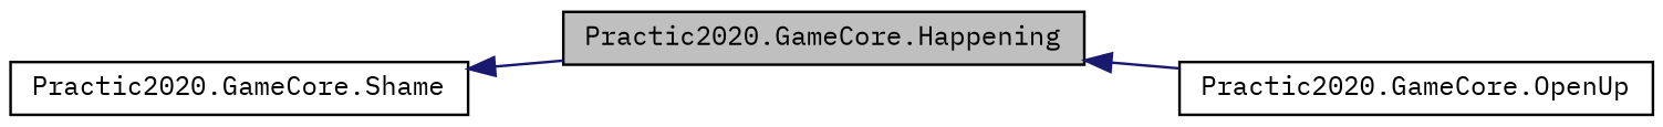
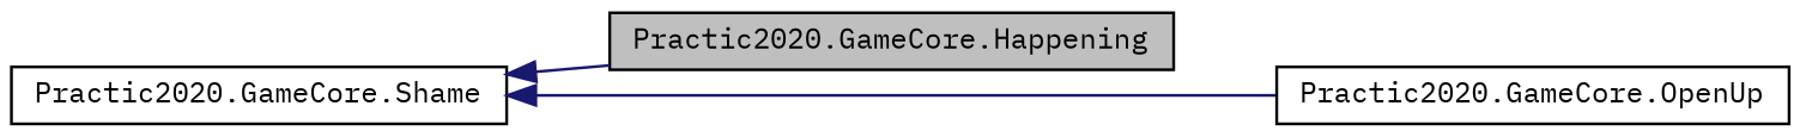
  digraph {
    fontname="IBM Plex Mono"
    rankdir=LR
    node [color=black fillcolor=white fontname="IBM Plex Mono" fontsize=10 shape=record style=filled]
    edge [color=midnightblue dir=back fontname="IBM Plex Mono" fontsize=10 labelfontname=Helvetica labelfontsize=10 style=solid]
    n1 [fillcolor=grey75 fontcolor=black height=0.2 label="Practic2020.GameCore.Happening" width=0.4]
    n2 [height=0.2 label="Practic2020.GameCore.OpenUp" width=0.4]
    n3 [height=0.2 label="Practic2020.GameCore.Shame" width=0.4]
-   n1 -> n2
+   n3 -> n2
    n3 -> n1
  }
